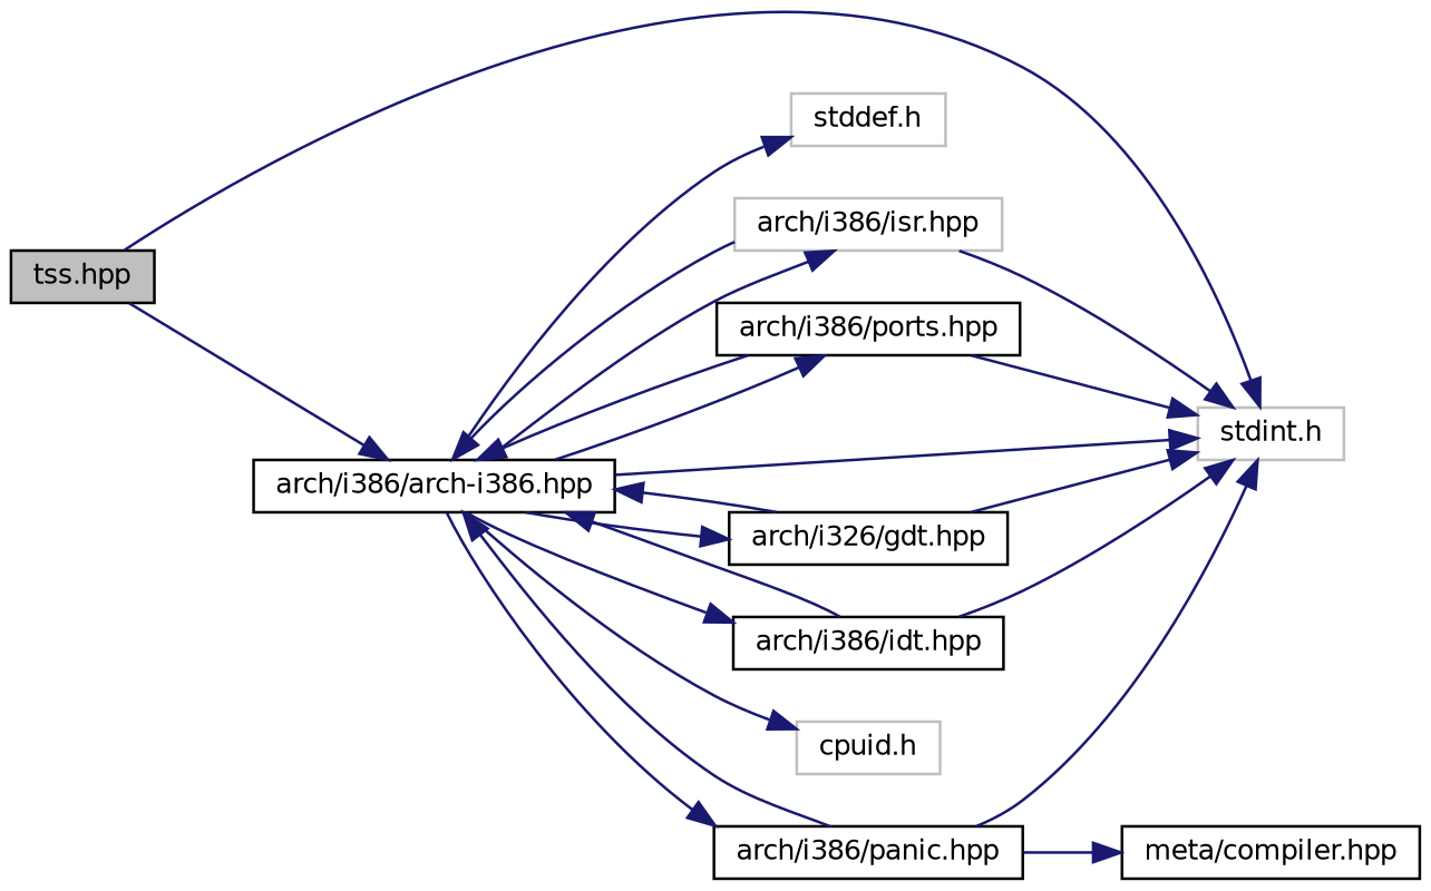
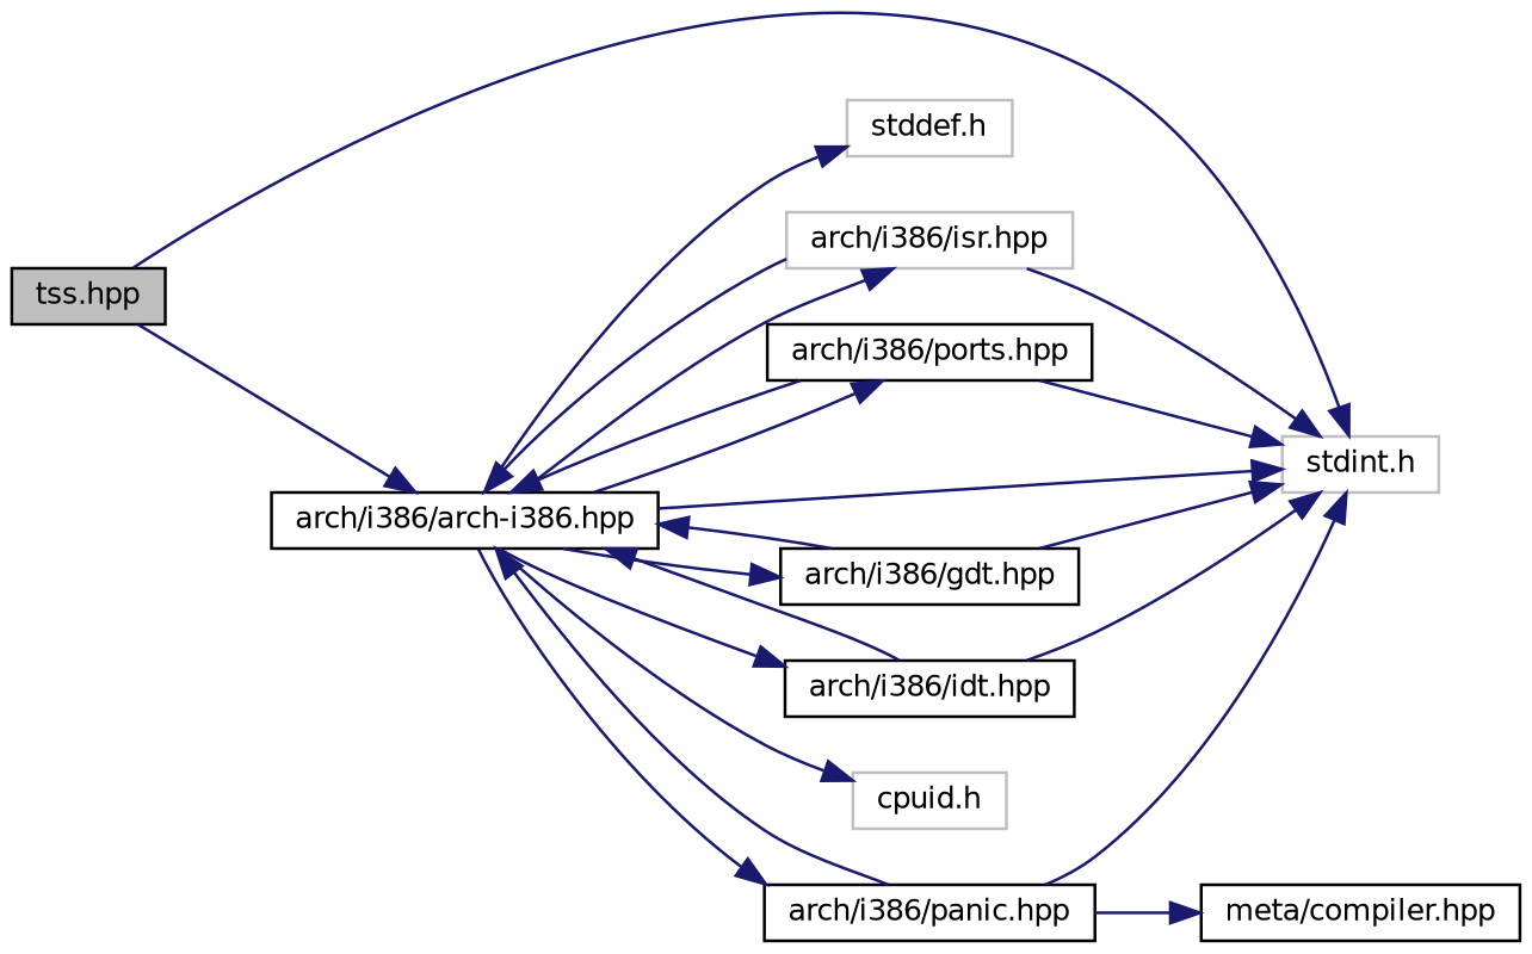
  digraph {
    rankdir=LR
    node [color=black fillcolor=white fontname=Helvetica fontsize=10 shape=record style=filled]
    edge [color=midnightblue fontname=Helvetica fontsize=10 labelfontname=Helvetica labelfontsize=10 style=solid]
    n1 [fillcolor=grey75 fontcolor=black height=0.2 label="tss.hpp" width=0.4]
    n2 [height=0.2 label="arch/i386/arch-i386.hpp" width=0.4]
    n3 [color=grey75 height=0.2 label="stdint.h" width=0.4]
-   n4 [height=0.2 label="arch/i326/gdt.hpp" width=0.4]
+   n4 [height=0.2 label="arch/i386/gdt.hpp" width=0.4]
    n5 [height=0.2 label="arch/i386/idt.hpp" width=0.4]
    n6 [color=grey75 height=0.2 label="arch/i386/isr.hpp" width=0.4]
    n7 [height=0.2 label="arch/i386/panic.hpp" width=0.4]
    n8 [height=0.2 label="arch/i386/ports.hpp" width=0.4]
    n9 [color=grey75 height=0.2 label="cpuid.h" width=0.4]
    n10 [color=grey75 height=0.2 label="stddef.h" width=0.4]
    n11 [height=0.2 label="meta/compiler.hpp" width=0.4]
    n1 -> n2
    n1 -> n3
    n2 -> n3
    n2 -> n4
    n2 -> n5
    n2 -> n6
    n2 -> n7
    n2 -> n8
    n2 -> n9
    n2 -> n10
    n4 -> n2
    n4 -> n3
    n5 -> n2
    n5 -> n3
    n6 -> n2
    n6 -> n3
    n7 -> n2
    n7 -> n3
    n7 -> n11
    n8 -> n2
    n8 -> n3
  }
